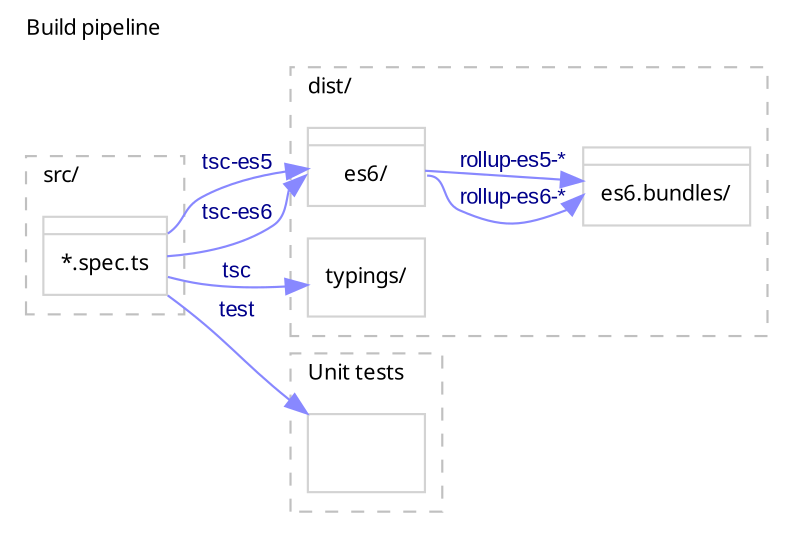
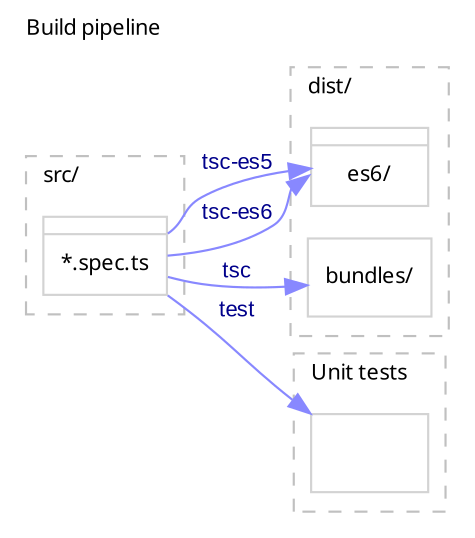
  digraph {
    color=gray
    compound=true
    concentrate=true
    fontcolor=black
    fontname="Lucida Console"
    fontsize=10
    label="Build pipeline"
    labeljust=left
    labelloc=top
    nodesep=0.2
    rankdir=LR
    ranksep=0.2
    splines=true
    style=dashed
    node [color=lightgray fontcolor=black fontname="Lucida Console" fontsize=10 shape=record]
    edge [color="#8888FF" fontcolor=darkblue fontname=Arial fontsize=10 headport=es5 tailport=ts]
    n1 [label="\n            <ts> *.ts\n            |<spec> *.spec.ts\n        "]
    n2 [label="\n            <es5> es5/\n            |<es6> es6/\n        "]
-   n3 [label="\n            <es5> es5.bundles/\n            |<es6> es6.bundles/\n        "]
-   n4 [label="typings/"]
+   n4 [label="bundles/"]
    n5 [label="\n            <karma> %temp%/karma-typescript-bundle-*.js\n        "]
    subgraph cluster_1 {
      label="src/"
      n1
    }
    subgraph cluster_2 {
      label="dist/"
      n2
-     n3
      n4
    }
    subgraph cluster_3 {
      label="Unit tests"
      n5
    }
    n1 -> n2 [label="tsc-es5"]
    n1 -> n2 [headport=es6 label="tsc-es6"]
    n1 -> n4 [label=tsc]
    n1 -> n5 [headport=karma label=test]
-   n2 -> n3 [label="rollup-es5-*" tailport=es5]
-   n2 -> n3 [headport=es6 label="rollup-es6-*" tailport=es6]
  }
